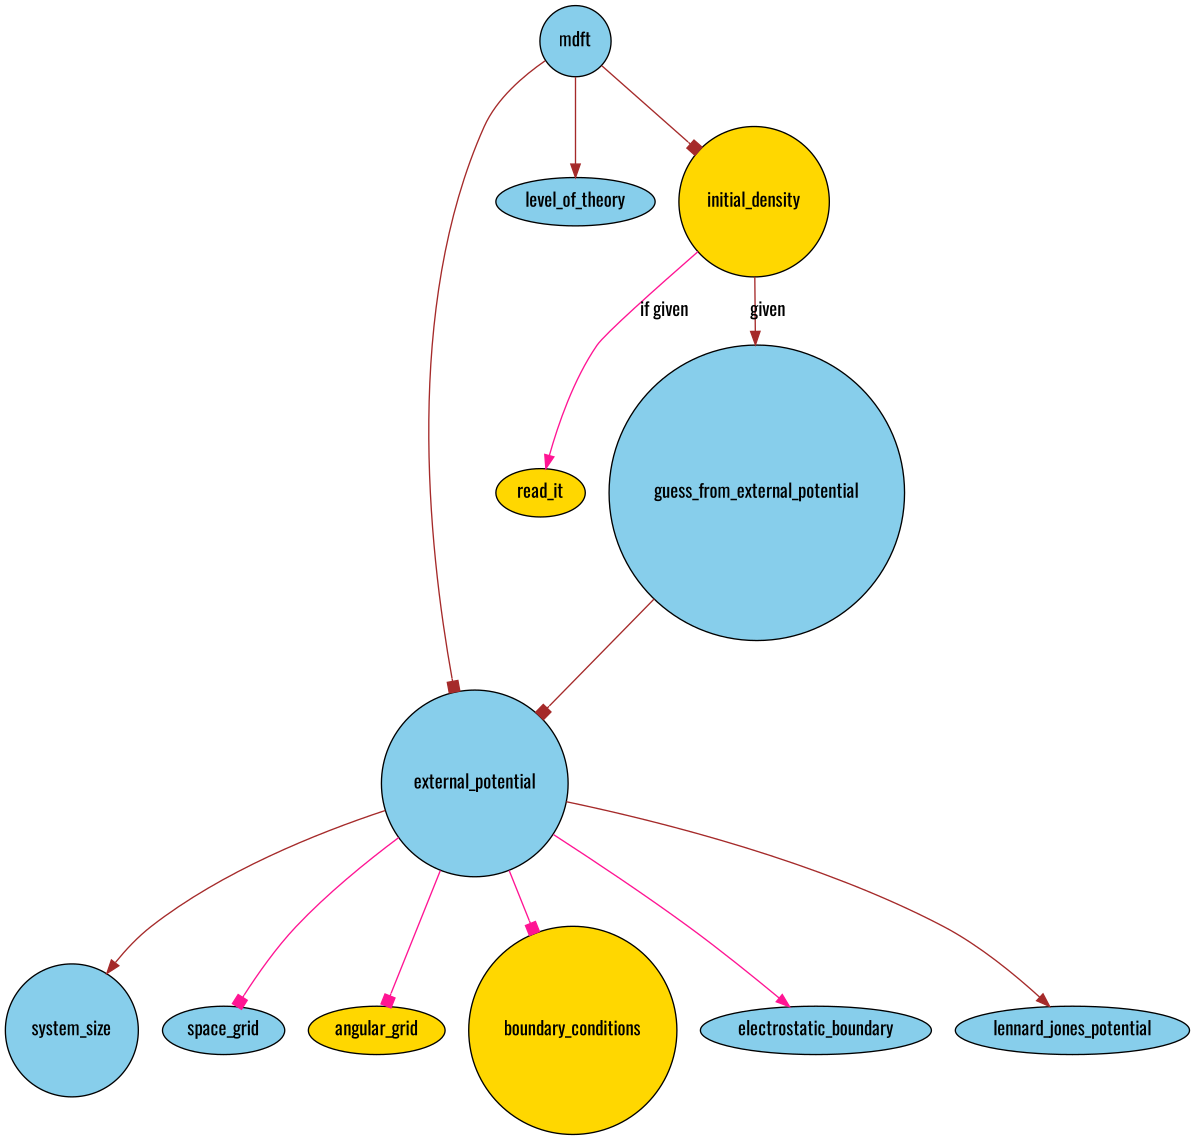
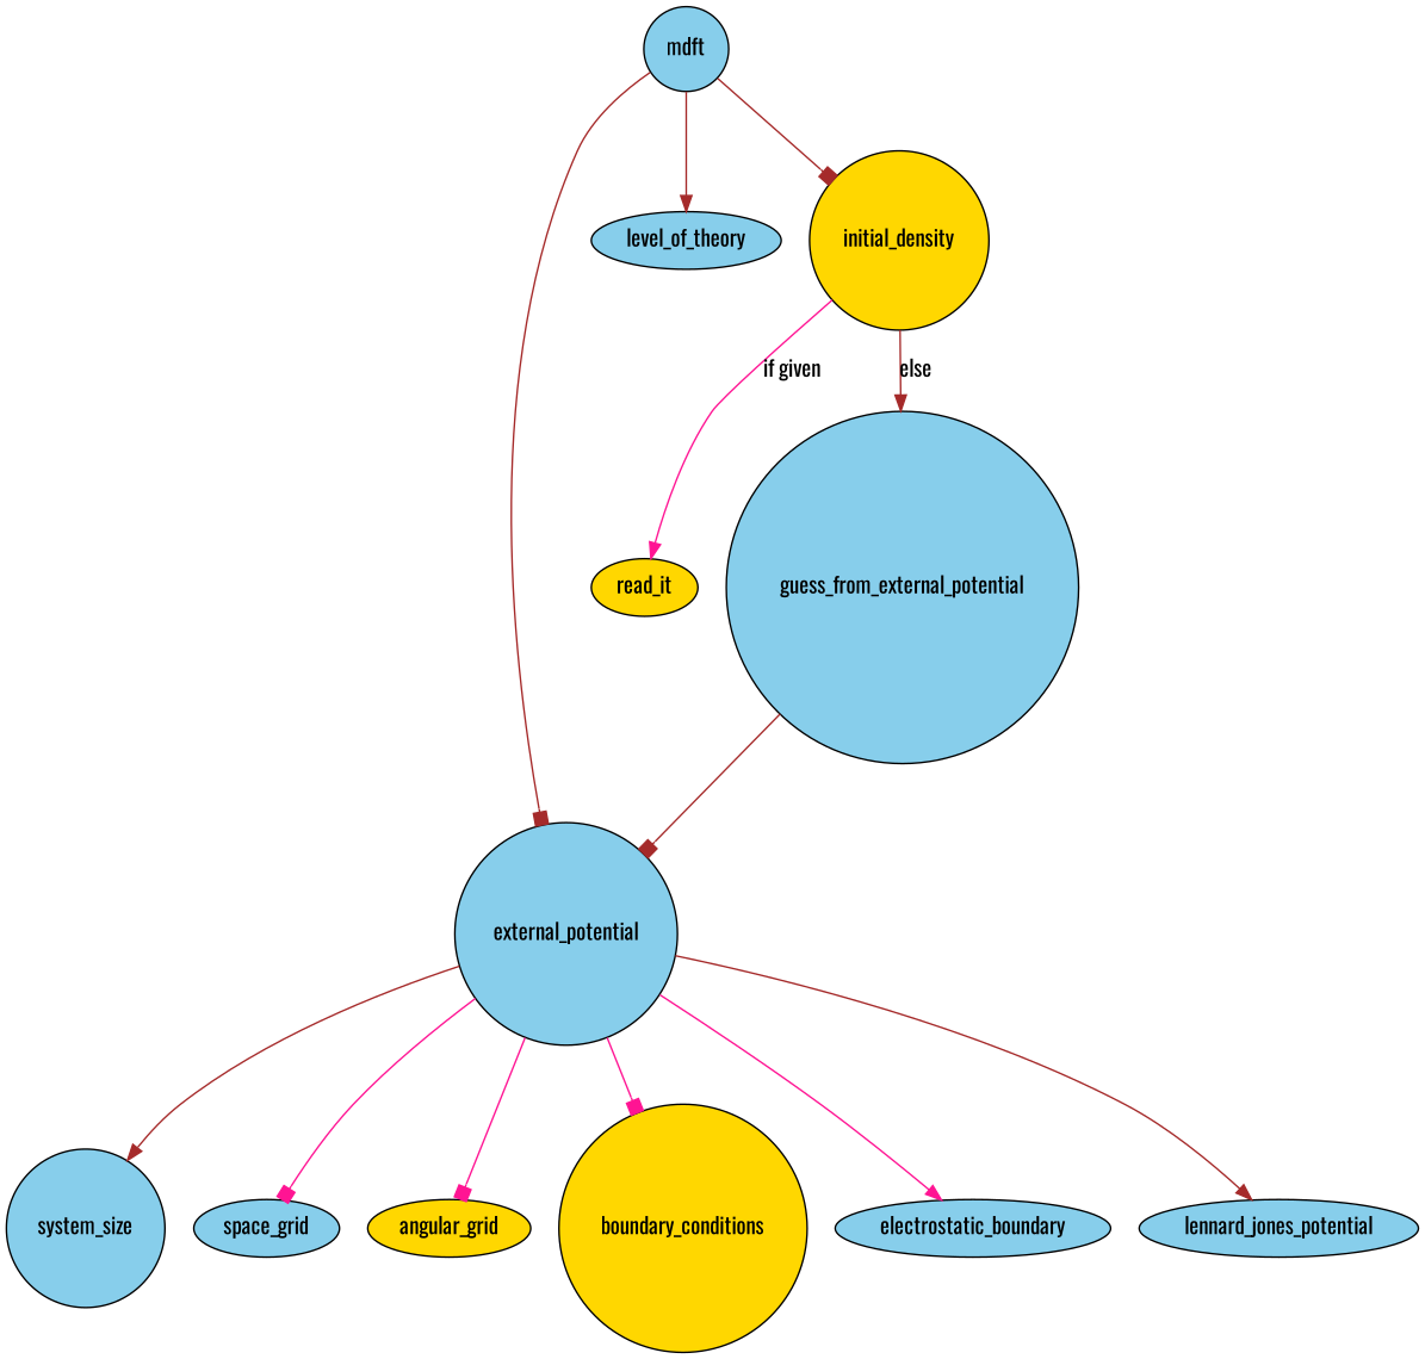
  digraph {
    fontname=Oswald
    node [fillcolor=skyblue fontname=Oswald shape=circle style=filled]
    edge [arrowhead=box color=brown fontname=Oswald]
    mdft
    external_potential
    level_of_theory [shape=ellipse]
    initial_density [fillcolor=gold]
    system_size
    space_grid [shape=ellipse]
    angular_grid [fillcolor=gold shape=ellipse]
    boundary_conditions [fillcolor=gold]
    n9 [label=electrostatic_boundary shape=ellipse]
    lennard_jones_potential [shape=ellipse]
    read_it [fillcolor=gold shape=ellipse]
    guess_from_external_potential
    mdft -> external_potential
    mdft -> level_of_theory [arrowhead=normal]
    mdft -> initial_density
    external_potential -> system_size [arrowhead=normal]
    external_potential -> space_grid [color=deeppink]
    external_potential -> angular_grid [color=deeppink]
    external_potential -> boundary_conditions [color=deeppink]
    external_potential -> n9 [arrowhead=normal color=deeppink]
    external_potential -> lennard_jones_potential [arrowhead=normal]
    initial_density -> read_it [arrowhead=normal color=deeppink label="if given"]
-   initial_density -> guess_from_external_potential [arrowhead=normal label=given]
+   initial_density -> guess_from_external_potential [arrowhead=normal label=else]
    guess_from_external_potential -> external_potential
  }
